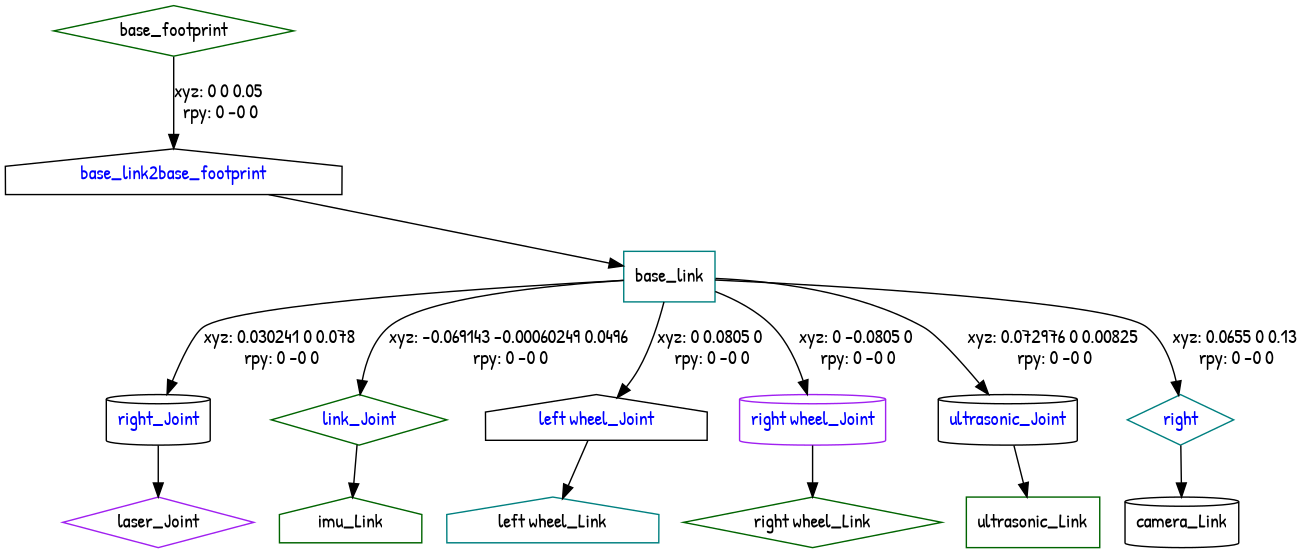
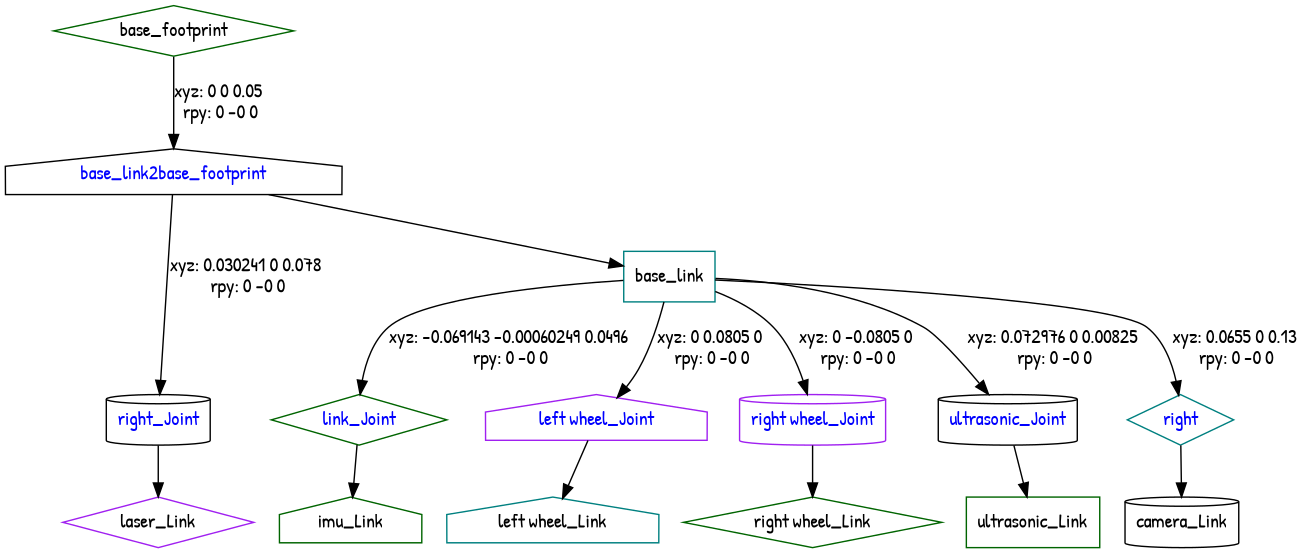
  digraph {
    fontname="Patrick Hand"
    node [color=darkgreen fontname="Patrick Hand" shape=diamond]
    edge [fontname="Patrick Hand"]
    n1 [label=base_footprint]
    base_link2base_footprint [color=black fontcolor=blue shape=house]
    n3 [color=teal label=base_link shape=box]
    n4 [color=teal fontcolor=blue label=right]
    n5 [fontcolor=blue label=link_Joint]
    n6 [color=black fontcolor=blue label=right_Joint shape=cylinder]
-   "left wheel_Joint" [color=black fontcolor=blue shape=house]
+   "left wheel_Joint" [color=purple fontcolor=blue shape=house]
    "right wheel_Joint" [color=purple fontcolor=blue shape=cylinder]
    ultrasonic_Joint [color=black fontcolor=blue shape=cylinder]
    n10 [color=black label=camera_Link shape=cylinder]
    n11 [label=imu_Link shape=house]
-   n12 [color=purple label=laser_Joint]
+   n12 [color=purple label=laser_Link]
    n13 [color=teal label="left wheel_Link" shape=house]
    n14 [label="right wheel_Link"]
    n15 [label=ultrasonic_Link shape=box]
    n1 -> base_link2base_footprint [label="xyz: 0 0 0.05 \nrpy: 0 -0 0"]
    base_link2base_footprint -> n3
    n3 -> n4 [label="xyz: 0.0655 0 0.13 \nrpy: 0 -0 0"]
    n3 -> n5 [label="xyz: -0.069143 -0.00060249 0.0496 \nrpy: 0 -0 0"]
-   n3 -> n6 [label="xyz: 0.030241 0 0.078 \nrpy: 0 -0 0"]
+   base_link2base_footprint -> n6 [label="xyz: 0.030241 0 0.078 \nrpy: 0 -0 0"]
    n3 -> "left wheel_Joint" [label="xyz: 0 0.0805 0 \nrpy: 0 -0 0"]
    n3 -> "right wheel_Joint" [label="xyz: 0 -0.0805 0 \nrpy: 0 -0 0"]
    n3 -> ultrasonic_Joint [label="xyz: 0.072976 0 0.00825 \nrpy: 0 -0 0"]
    n4 -> n10
    n5 -> n11
    n6 -> n12
    "left wheel_Joint" -> n13
    "right wheel_Joint" -> n14
    ultrasonic_Joint -> n15
  }
